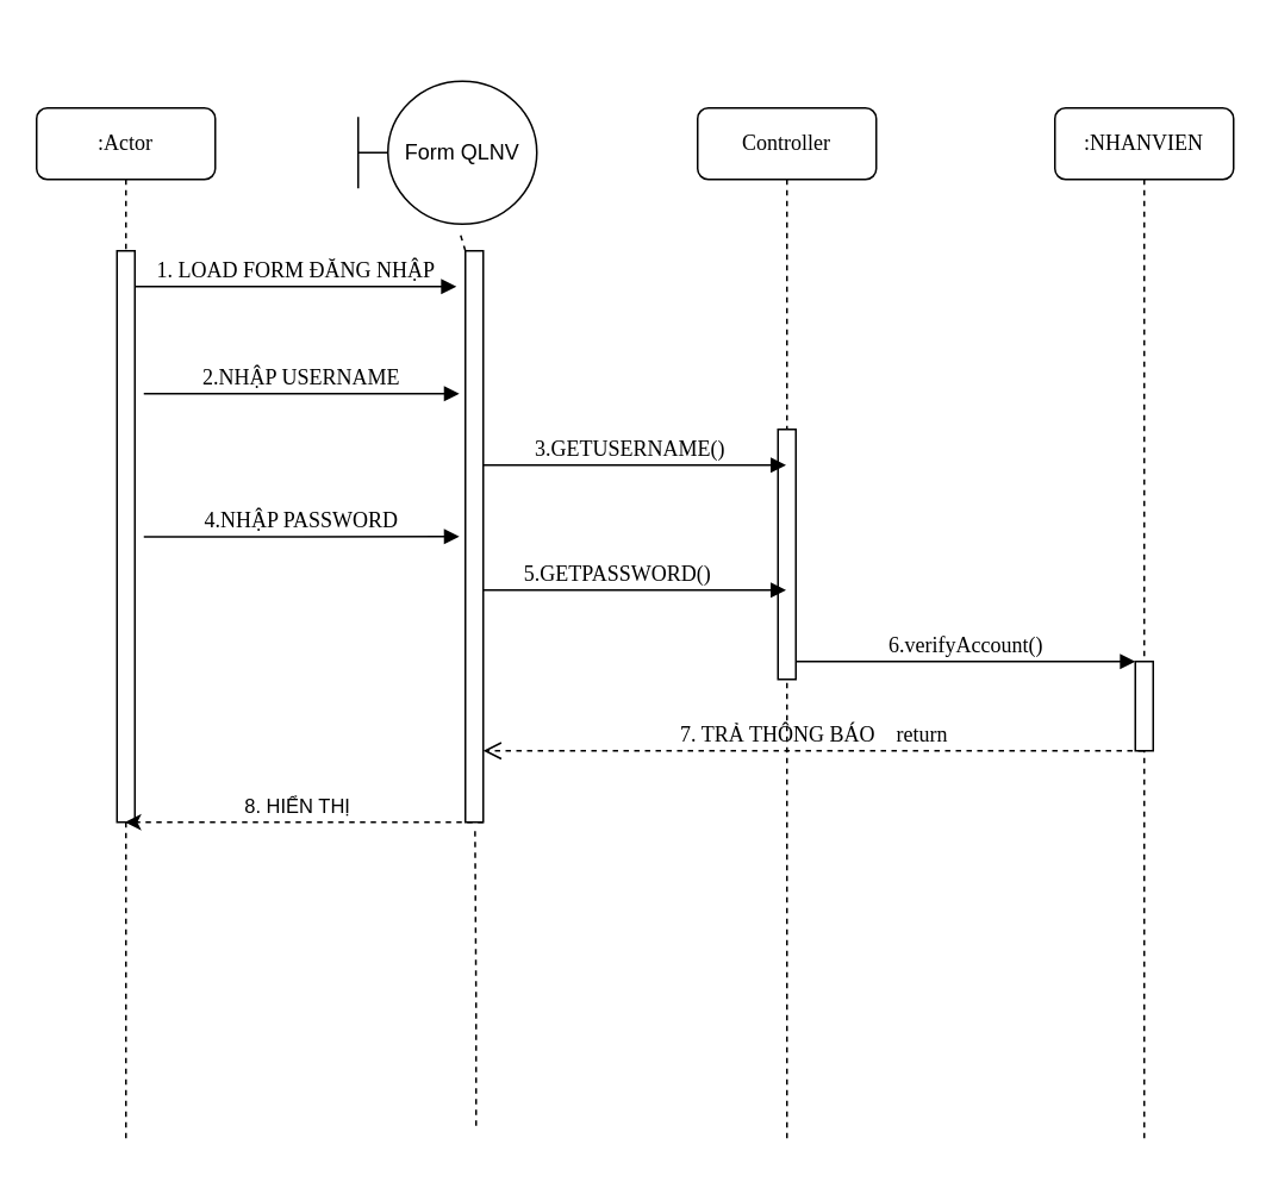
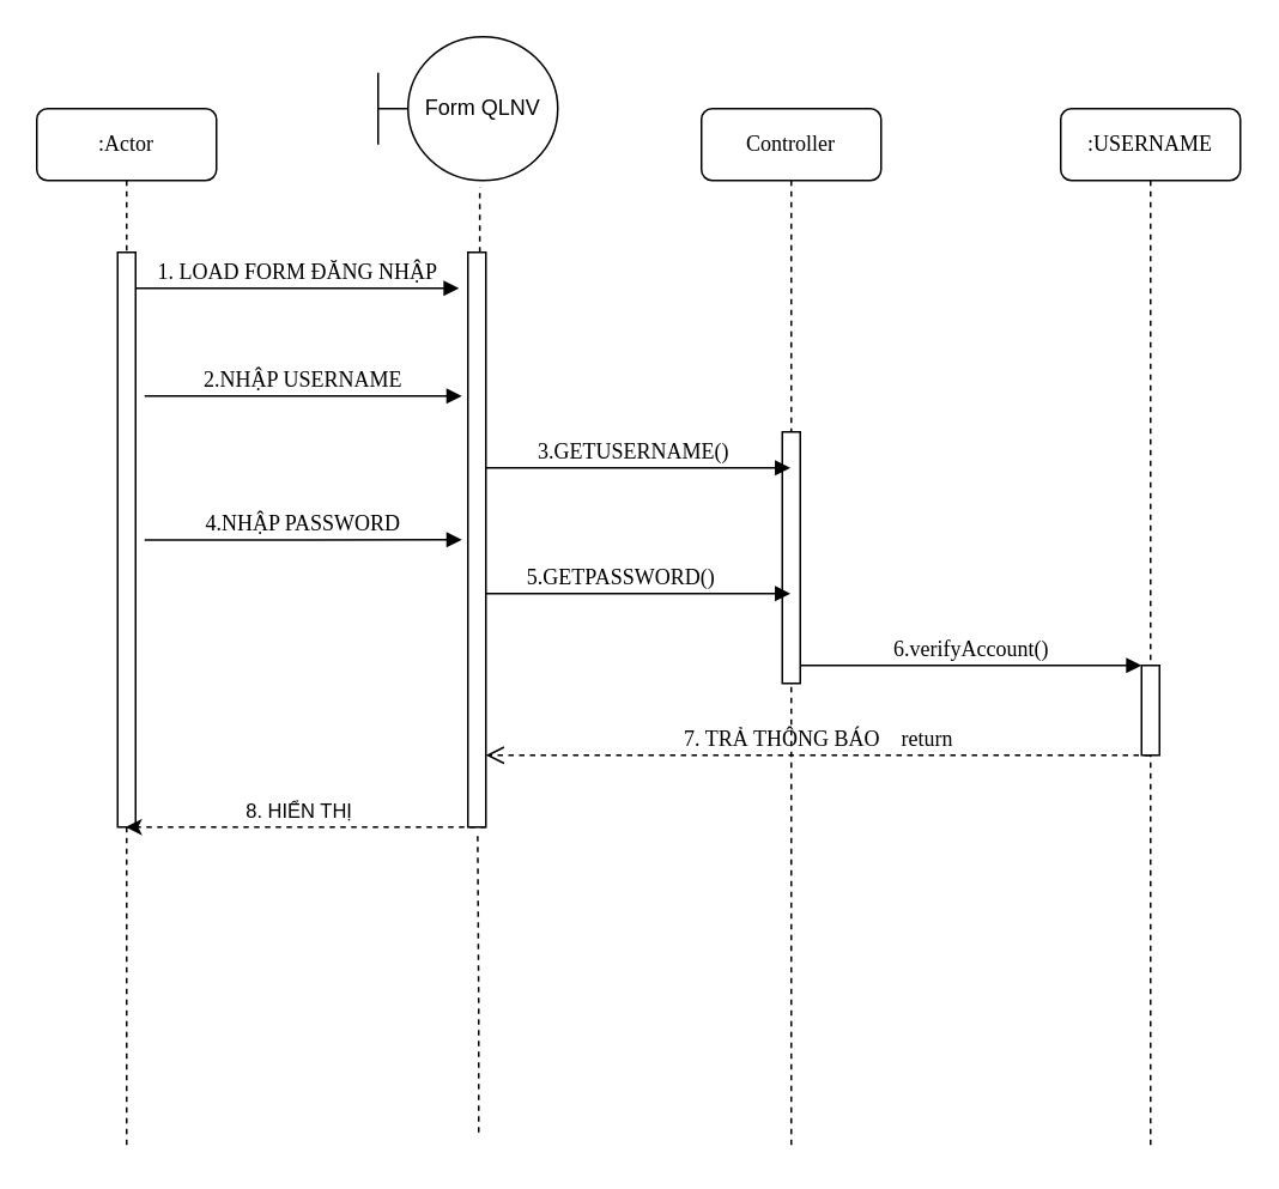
  <mxCell id="0" />
  <mxCell id="1" parent="0" />
  <mxCell id="2" value="Controller" style="shape=umlLifeline;perimeter=lifelinePerimeter;whiteSpace=wrap;html=1;container=1;collapsible=0;recursiveResize=0;outlineConnect=0;rounded=1;shadow=0;comic=0;labelBackgroundColor=none;strokeWidth=1;fontFamily=Verdana;fontSize=12;align=center;" parent="1" vertex="1"><mxGeometry x="390" y="60" width="100" height="580" as="geometry" /></mxCell>
  <mxCell id="3" value="" style="html=1;points=[];perimeter=orthogonalPerimeter;rounded=0;shadow=0;comic=0;labelBackgroundColor=none;strokeWidth=1;fontFamily=Verdana;fontSize=12;align=center;" parent="2" vertex="1"><mxGeometry x="45" y="180" width="10" height="140" as="geometry" /></mxCell>
- <mxCell id="4" value=":NHANVIEN" style="shape=umlLifeline;perimeter=lifelinePerimeter;whiteSpace=wrap;html=1;container=1;collapsible=0;recursiveResize=0;outlineConnect=0;rounded=1;shadow=0;comic=0;labelBackgroundColor=none;strokeWidth=1;fontFamily=Verdana;fontSize=12;align=center;" parent="1" vertex="1"><mxGeometry x="590" y="60" width="100" height="580" as="geometry" /></mxCell>
+ <mxCell id="4" value=":USERNAME" style="shape=umlLifeline;perimeter=lifelinePerimeter;whiteSpace=wrap;html=1;container=1;collapsible=0;recursiveResize=0;outlineConnect=0;rounded=1;shadow=0;comic=0;labelBackgroundColor=none;strokeWidth=1;fontFamily=Verdana;fontSize=12;align=center;" parent="1" vertex="1"><mxGeometry x="590" y="60" width="100" height="580" as="geometry" /></mxCell>
  <mxCell id="5" value="" style="html=1;points=[];perimeter=orthogonalPerimeter;rounded=0;shadow=0;comic=0;labelBackgroundColor=none;strokeWidth=1;fontFamily=Verdana;fontSize=12;align=center;" parent="4" vertex="1"><mxGeometry x="45" y="310" width="10" height="50" as="geometry" /></mxCell>
  <mxCell id="6" value=":Actor" style="shape=umlLifeline;perimeter=lifelinePerimeter;whiteSpace=wrap;html=1;container=1;collapsible=0;recursiveResize=0;outlineConnect=0;rounded=1;shadow=0;comic=0;labelBackgroundColor=none;strokeWidth=1;fontFamily=Verdana;fontSize=12;align=center;" parent="1" vertex="1"><mxGeometry x="20" y="60" width="100" height="580" as="geometry" /></mxCell>
  <mxCell id="7" value="" style="html=1;points=[];perimeter=orthogonalPerimeter;rounded=0;shadow=0;comic=0;labelBackgroundColor=none;strokeWidth=1;fontFamily=Verdana;fontSize=12;align=center;" parent="6" vertex="1"><mxGeometry x="45" y="80" width="10" height="320" as="geometry" /></mxCell>
  <mxCell id="8" value="6.verifyAccount()" style="html=1;verticalAlign=bottom;endArrow=block;labelBackgroundColor=none;fontFamily=Verdana;fontSize=12;edgeStyle=elbowEdgeStyle;elbow=vertical;" parent="1" source="3" target="5" edge="1"><mxGeometry relative="1" as="geometry"><mxPoint x="430" y="200" as="sourcePoint" /><Array as="points"><mxPoint x="470" y="370" /><mxPoint x="450" y="380" /><mxPoint x="380" y="200" /></Array></mxGeometry></mxCell>
  <mxCell id="9" value="7. TRẢ THÔNG BÁO&amp;nbsp; &amp;nbsp; return" style="html=1;verticalAlign=bottom;endArrow=open;dashed=1;endSize=8;labelBackgroundColor=none;fontFamily=Verdana;fontSize=12;edgeStyle=elbowEdgeStyle;elbow=vertical;" parent="1" source="4" edge="1"><mxGeometry relative="1" as="geometry"><mxPoint x="270" y="420" as="targetPoint" /><Array as="points"><mxPoint x="450" y="420" /><mxPoint x="350" y="580" /><mxPoint x="490" y="580" /></Array><mxPoint x="790" y="580" as="sourcePoint" /></mxGeometry></mxCell>
  <mxCell id="10" value="1. LOAD FORM ĐĂNG NHẬP" style="html=1;verticalAlign=bottom;endArrow=block;entryX=0;entryY=0;labelBackgroundColor=none;fontFamily=Verdana;fontSize=12;edgeStyle=elbowEdgeStyle;elbow=vertical;" parent="1" source="7" edge="1"><mxGeometry relative="1" as="geometry"><mxPoint x="140" y="170" as="sourcePoint" /><mxPoint x="255" y="160" as="targetPoint" /></mxGeometry></mxCell>
  <mxCell id="11" value="3.GETUSERNAME()" style="html=1;verticalAlign=bottom;endArrow=block;labelBackgroundColor=none;fontFamily=Verdana;fontSize=12;edgeStyle=elbowEdgeStyle;elbow=vertical;" parent="1" target="2" edge="1"><mxGeometry relative="1" as="geometry"><mxPoint x="265" y="260" as="sourcePoint" /></mxGeometry></mxCell>
  <mxCell id="12" value="2.NHẬP USERNAME" style="html=1;verticalAlign=bottom;endArrow=block;entryX=0.16;entryY=0.26;labelBackgroundColor=none;fontFamily=Verdana;fontSize=12;edgeStyle=elbowEdgeStyle;elbow=vertical;entryDx=0;entryDy=0;entryPerimeter=0;" edge="1" parent="1"><mxGeometry relative="1" as="geometry"><mxPoint x="80" y="220" as="sourcePoint" /><mxPoint x="256.6" y="219.8" as="targetPoint" /></mxGeometry></mxCell>
  <mxCell id="13" value="4.NHẬP PASSWORD" style="html=1;verticalAlign=bottom;endArrow=block;entryX=0.16;entryY=0.26;labelBackgroundColor=none;fontFamily=Verdana;fontSize=12;edgeStyle=elbowEdgeStyle;elbow=vertical;entryDx=0;entryDy=0;entryPerimeter=0;" edge="1" parent="1"><mxGeometry relative="1" as="geometry"><mxPoint x="80" y="300.2" as="sourcePoint" /><mxPoint x="256.6" y="300" as="targetPoint" /></mxGeometry></mxCell>
  <mxCell id="14" value="5.GETPASSWORD()" style="html=1;verticalAlign=bottom;endArrow=block;labelBackgroundColor=none;fontFamily=Verdana;fontSize=12;edgeStyle=elbowEdgeStyle;elbow=vertical;" edge="1" parent="1" target="2"><mxGeometry relative="1" as="geometry"><mxPoint x="260" y="340.2" as="sourcePoint" /><mxPoint x="360.4" y="340" as="targetPoint" /><Array as="points"><mxPoint x="420" y="330" /></Array></mxGeometry></mxCell>
  <mxCell id="15" style="rounded=0;orthogonalLoop=1;jettySize=auto;html=1;dashed=1;" edge="1" parent="1" target="6"><mxGeometry relative="1" as="geometry"><mxPoint x="270" y="460" as="sourcePoint" /><Array as="points"><mxPoint x="200" y="460" /><mxPoint x="130" y="460" /></Array></mxGeometry></mxCell>
  <mxCell id="16" value="8. HIỂN THỊ&amp;nbsp; &amp;nbsp;&amp;nbsp;" style="edgeLabel;html=1;align=center;verticalAlign=middle;resizable=0;points=[];" vertex="1" connectable="0" parent="15"><mxGeometry x="-0.469" y="1" relative="1" as="geometry"><mxPoint x="-46" y="-11" as="offset" /></mxGeometry></mxCell>
- <mxCell id="17" value="Form QLNV" style="shape=umlBoundary;whiteSpace=wrap;html=1;" vertex="1" parent="1"><mxGeometry x="200" y="45" width="100" height="80" as="geometry" /></mxCell>
+ <mxCell id="17" value="Form QLNV" style="shape=umlBoundary;whiteSpace=wrap;html=1;" vertex="1" parent="1"><mxGeometry x="210" y="20" width="100" height="80" as="geometry" /></mxCell>
  <mxCell id="18" value="" style="endArrow=none;dashed=1;html=1;strokeWidth=1;entryX=0.566;entryY=1.048;entryDx=0;entryDy=0;entryPerimeter=0;" edge="1" parent="1" source="19" target="17"><mxGeometry width="50" height="50" relative="1" as="geometry"><mxPoint x="257" y="661.6" as="sourcePoint" /><mxPoint x="50" y="200" as="targetPoint" /></mxGeometry></mxCell>
  <mxCell id="19" value="" style="html=1;points=[];perimeter=orthogonalPerimeter;rounded=0;shadow=0;comic=0;labelBackgroundColor=none;strokeWidth=1;fontFamily=Verdana;fontSize=12;align=center;" vertex="1" parent="1"><mxGeometry x="260" y="140" width="10" height="320" as="geometry" /></mxCell>
  <mxCell id="20" value="" style="endArrow=none;dashed=1;html=1;strokeWidth=1;entryX=0.54;entryY=1.006;entryDx=0;entryDy=0;entryPerimeter=0;" edge="1" parent="1" target="19"><mxGeometry width="50" height="50" relative="1" as="geometry"><mxPoint x="266" y="630" as="sourcePoint" /><mxPoint x="256.6" y="103.84" as="targetPoint" /><Array as="points"><mxPoint x="266" y="560" /></Array></mxGeometry></mxCell>
